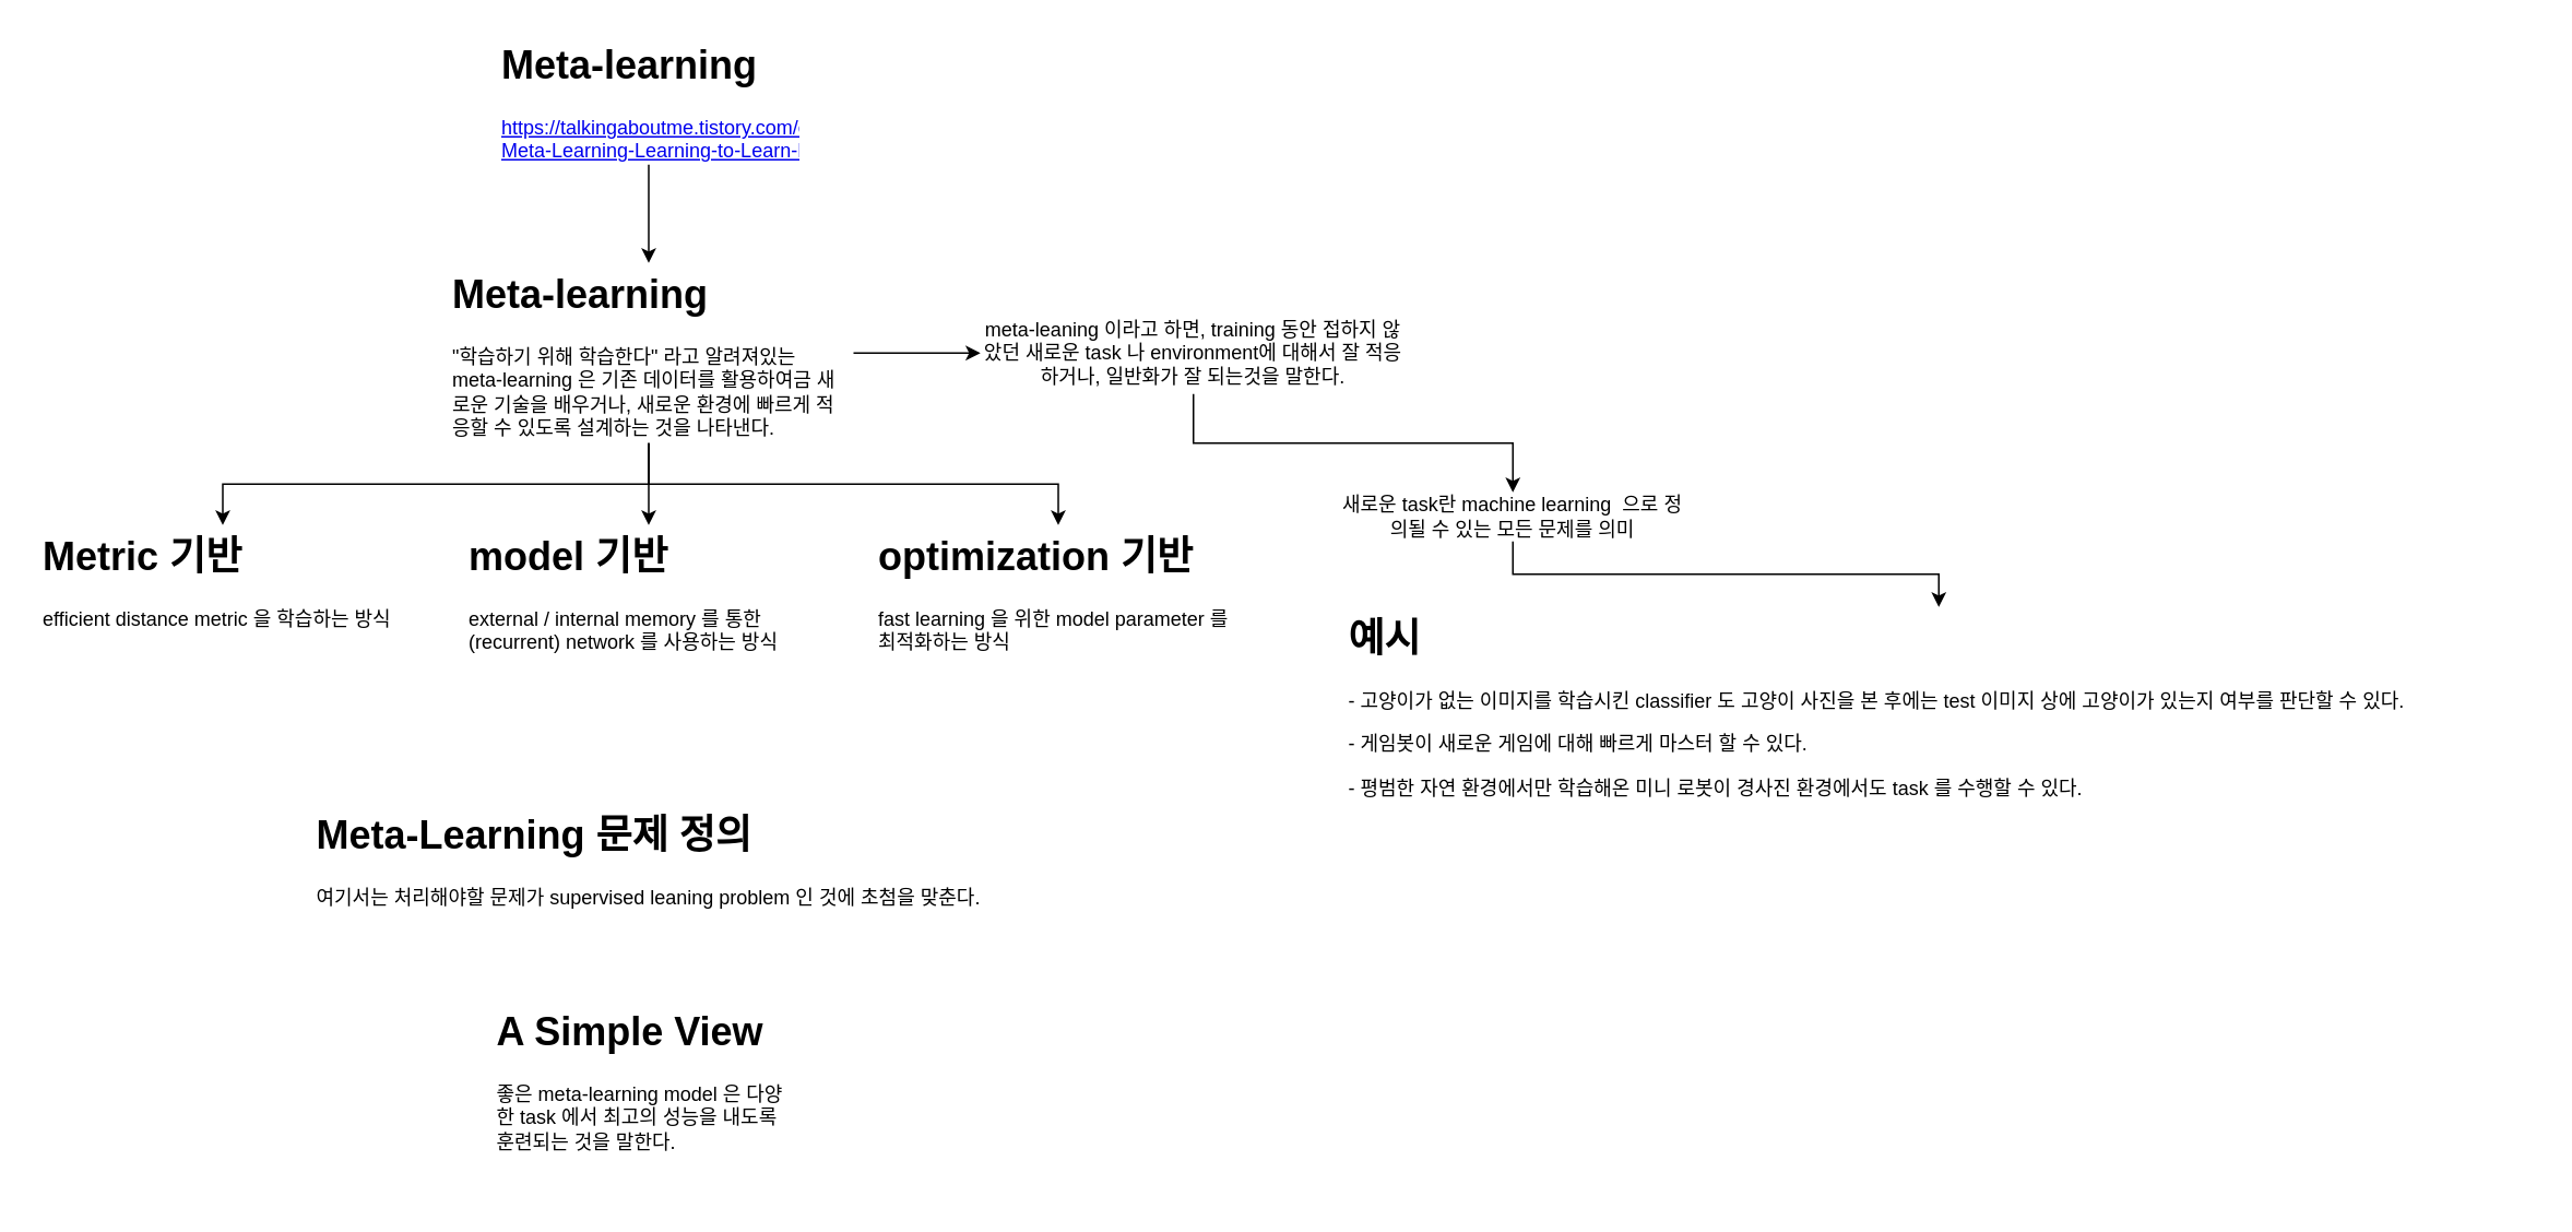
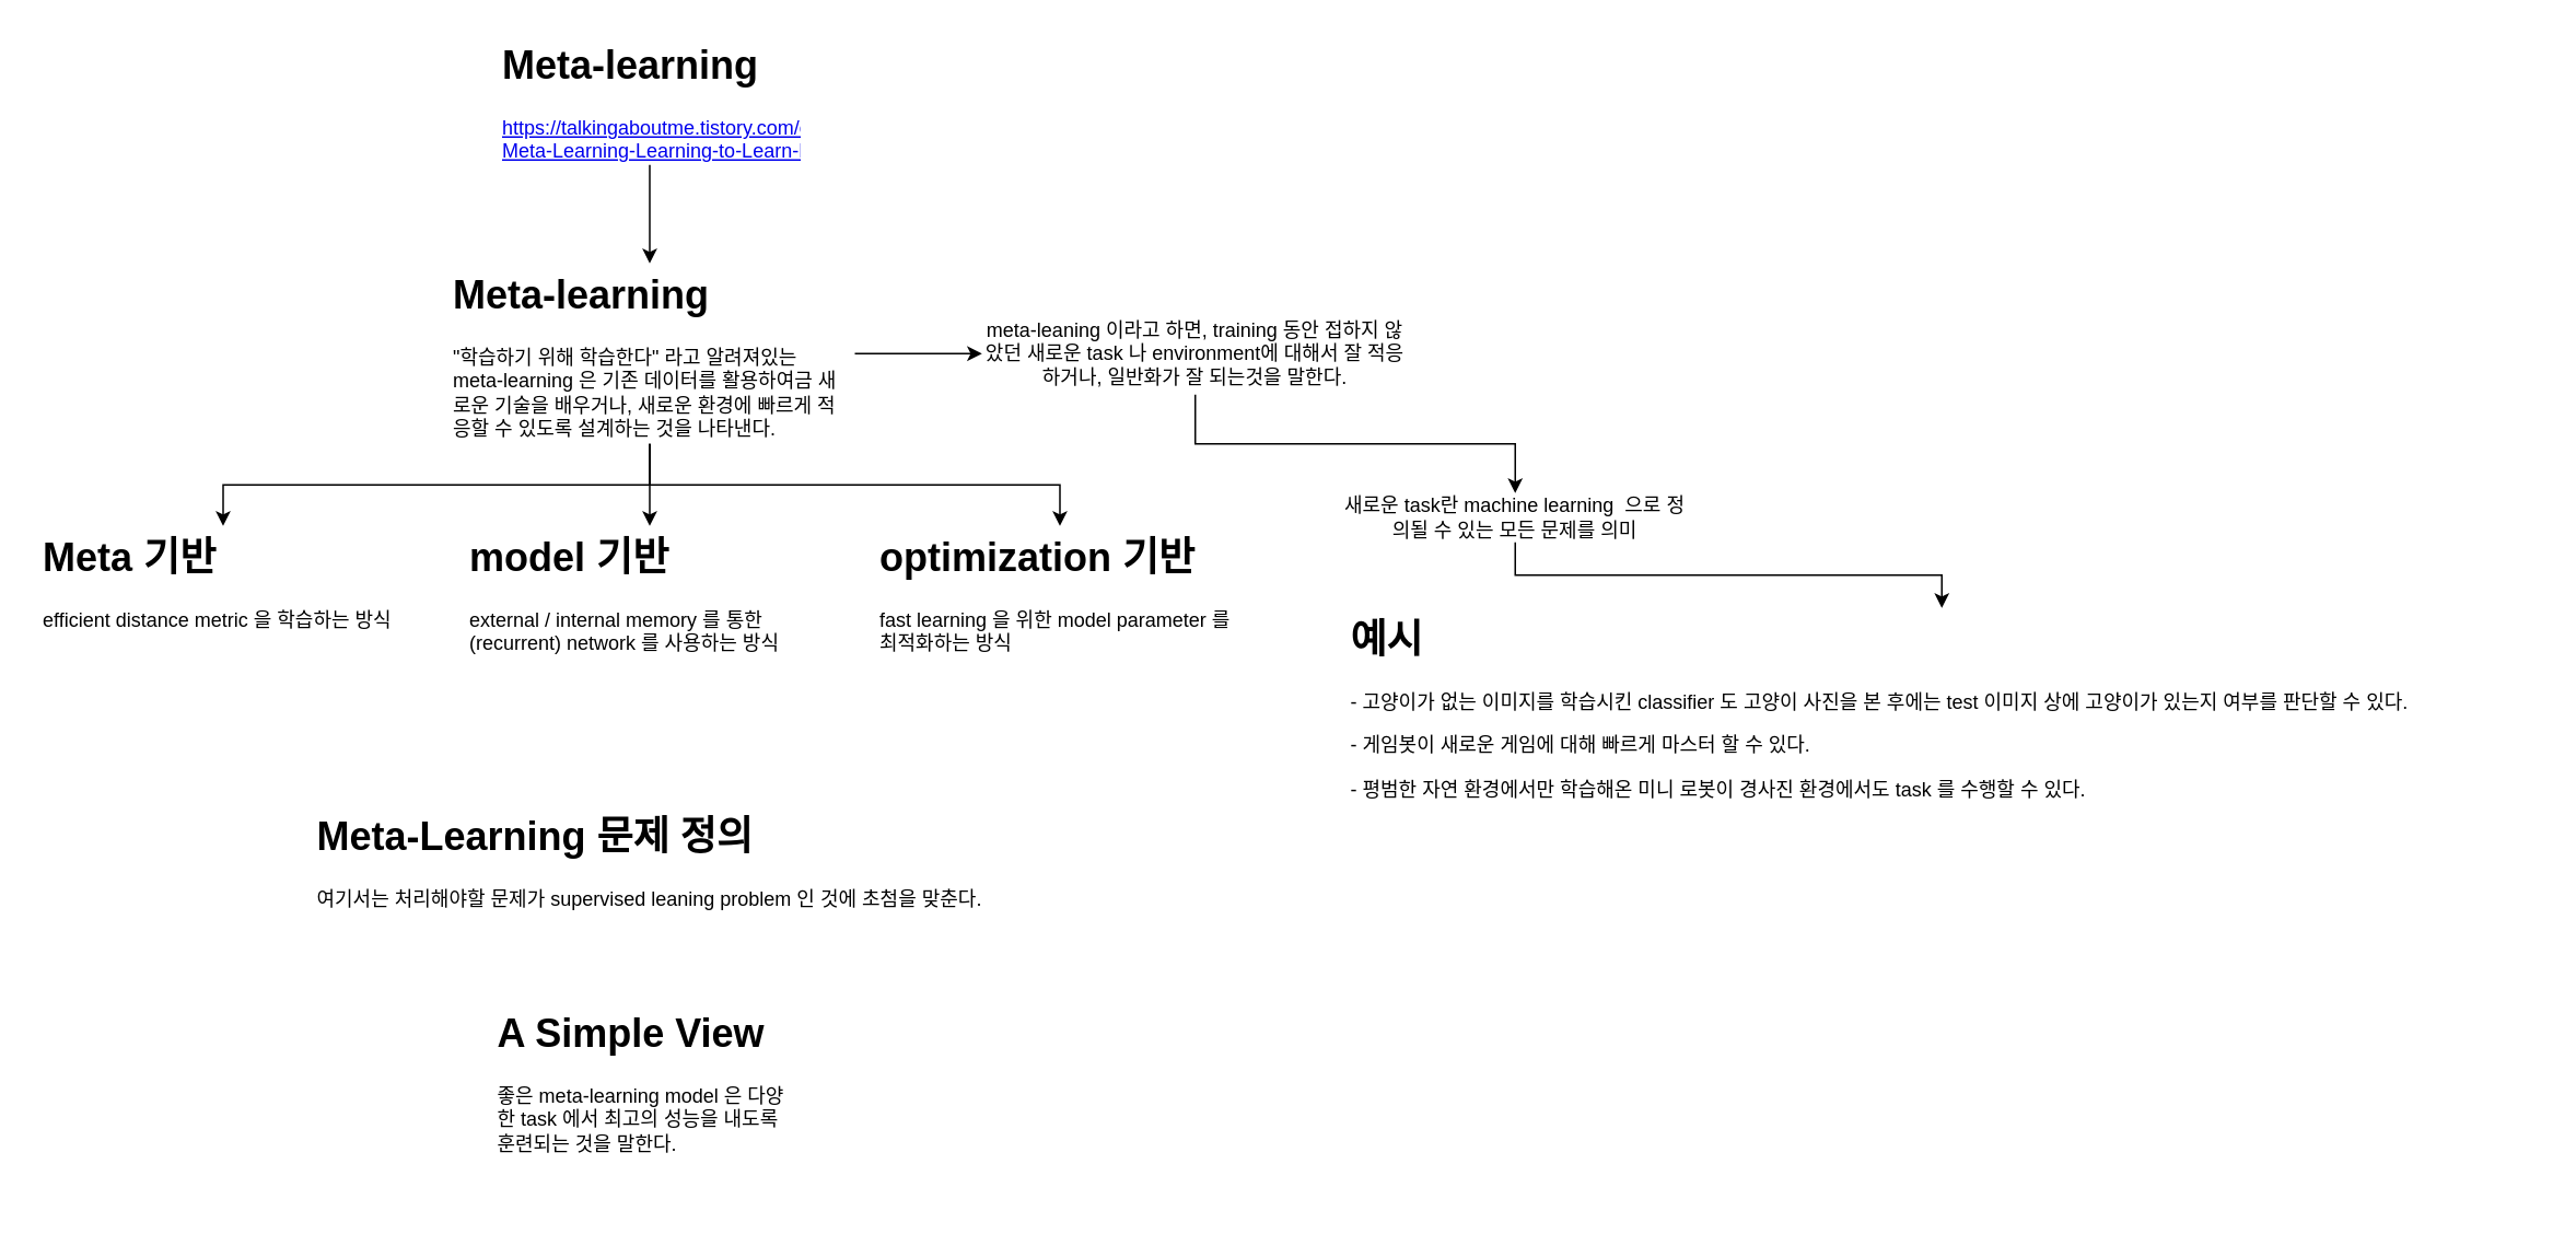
  <mxCell id="0" />
  <mxCell id="1" parent="0" />
  <mxCell id="2" style="edgeStyle=orthogonalEdgeStyle;rounded=0;orthogonalLoop=1;jettySize=auto;html=1;exitX=0.5;exitY=1;exitDx=0;exitDy=0;entryX=0.5;entryY=0;entryDx=0;entryDy=0;" parent="1" source="6" target="7" edge="1"><mxGeometry relative="1" as="geometry" /></mxCell>
  <mxCell id="3" style="edgeStyle=orthogonalEdgeStyle;rounded=0;orthogonalLoop=1;jettySize=auto;html=1;exitX=0.5;exitY=1;exitDx=0;exitDy=0;" parent="1" source="6" target="8" edge="1"><mxGeometry relative="1" as="geometry" /></mxCell>
  <mxCell id="4" style="edgeStyle=orthogonalEdgeStyle;rounded=0;orthogonalLoop=1;jettySize=auto;html=1;exitX=0.5;exitY=1;exitDx=0;exitDy=0;" parent="1" source="6" target="9" edge="1"><mxGeometry relative="1" as="geometry" /></mxCell>
  <mxCell id="5" style="edgeStyle=orthogonalEdgeStyle;rounded=0;orthogonalLoop=1;jettySize=auto;html=1;exitX=1;exitY=0.5;exitDx=0;exitDy=0;entryX=0;entryY=0.5;entryDx=0;entryDy=0;" edge="1" parent="1" source="6" target="13"><mxGeometry relative="1" as="geometry" /></mxCell>
  <mxCell id="6" value="&lt;h1&gt;Meta-learning&lt;/h1&gt;&lt;p&gt;&quot;학습하기 위해 학습한다&quot; 라고 알려져있는 meta-learning 은 기존 데이터를 활용하여금 새로운 기술을 배우거나, 새로운 환경에 빠르게 적응할 수 있도록 설계하는 것을 나타낸다.&lt;/p&gt;" style="text;html=1;strokeColor=none;fillColor=none;spacing=5;spacingTop=-20;whiteSpace=wrap;overflow=hidden;rounded=0;" parent="1" vertex="1"><mxGeometry x="270.5" y="160" width="250" height="110" as="geometry" /></mxCell>
- <mxCell id="7" value="&lt;h1&gt;Metric 기반&lt;/h1&gt;&lt;p&gt;efficient distance metric 을 학습하는 방식&lt;/p&gt;" style="text;html=1;strokeColor=none;fillColor=none;spacing=5;spacingTop=-20;whiteSpace=wrap;overflow=hidden;rounded=0;" parent="1" vertex="1"><mxGeometry x="20.5" y="320" width="230" height="70" as="geometry" /></mxCell>
+ <mxCell id="7" value="&lt;h1&gt;Meta 기반&lt;/h1&gt;&lt;p&gt;efficient distance metric 을 학습하는 방식&lt;/p&gt;" style="text;html=1;strokeColor=none;fillColor=none;spacing=5;spacingTop=-20;whiteSpace=wrap;overflow=hidden;rounded=0;" parent="1" vertex="1"><mxGeometry x="20.5" y="320" width="230" height="70" as="geometry" /></mxCell>
  <mxCell id="8" value="&lt;h1&gt;model 기반&lt;/h1&gt;&lt;p&gt;external / internal memory 를 통한 (recurrent) network 를 사용하는 방식&lt;/p&gt;" style="text;html=1;strokeColor=none;fillColor=none;spacing=5;spacingTop=-20;whiteSpace=wrap;overflow=hidden;rounded=0;" parent="1" vertex="1"><mxGeometry x="280.5" y="320" width="230" height="80" as="geometry" /></mxCell>
  <mxCell id="9" value="&lt;h1&gt;optimization 기반&lt;/h1&gt;&lt;p&gt;fast learning 을 위한 model parameter 를 최적화하는 방식&lt;/p&gt;" style="text;html=1;strokeColor=none;fillColor=none;spacing=5;spacingTop=-20;whiteSpace=wrap;overflow=hidden;rounded=0;" parent="1" vertex="1"><mxGeometry x="530.5" y="320" width="230" height="80" as="geometry" /></mxCell>
  <mxCell id="10" style="edgeStyle=orthogonalEdgeStyle;rounded=0;orthogonalLoop=1;jettySize=auto;html=1;exitX=0.5;exitY=1;exitDx=0;exitDy=0;entryX=0.5;entryY=0;entryDx=0;entryDy=0;" parent="1" source="11" target="6" edge="1"><mxGeometry relative="1" as="geometry" /></mxCell>
  <mxCell id="11" value="&lt;h1&gt;Meta-learning&lt;/h1&gt;&lt;p&gt;&lt;a href=&quot;https://talkingaboutme.tistory.com/entry/DL-Meta-Learning-Learning-to-Learn-Fast&quot;&gt;https://talkingaboutme.tistory.com/entry/DL-Meta-Learning-Learning-to-Learn-Fast&lt;/a&gt;&lt;br&gt;&lt;/p&gt;" style="text;html=1;strokeColor=none;fillColor=none;spacing=5;spacingTop=-20;whiteSpace=wrap;overflow=hidden;rounded=0;" parent="1" vertex="1"><mxGeometry x="300.5" y="20" width="190" height="80" as="geometry" /></mxCell>
  <mxCell id="12" style="edgeStyle=orthogonalEdgeStyle;rounded=0;orthogonalLoop=1;jettySize=auto;html=1;exitX=0.5;exitY=1;exitDx=0;exitDy=0;entryX=0.5;entryY=0;entryDx=0;entryDy=0;" edge="1" parent="1" source="13" target="15"><mxGeometry relative="1" as="geometry" /></mxCell>
  <mxCell id="13" value="meta-leaning 이라고 하면, training 동안 접하지 않았던 새로운 task 나 environment에 대해서 잘 적응하거나, 일반화가 잘 되는것을 말한다." style="text;html=1;strokeColor=none;fillColor=none;align=center;verticalAlign=middle;whiteSpace=wrap;rounded=0;" vertex="1" parent="1"><mxGeometry x="598" y="190" width="260" height="50" as="geometry" /></mxCell>
  <mxCell id="14" style="edgeStyle=orthogonalEdgeStyle;rounded=0;orthogonalLoop=1;jettySize=auto;html=1;exitX=0.5;exitY=1;exitDx=0;exitDy=0;entryX=0.5;entryY=0;entryDx=0;entryDy=0;" edge="1" parent="1" source="15" target="16"><mxGeometry relative="1" as="geometry" /></mxCell>
  <mxCell id="15" value="새로운 task란 machine learning&amp;nbsp; 으로 정의될 수 있는 모든 문제를 의미" style="text;html=1;strokeColor=none;fillColor=none;align=center;verticalAlign=middle;whiteSpace=wrap;rounded=0;" vertex="1" parent="1"><mxGeometry x="818" y="300" width="210" height="30" as="geometry" /></mxCell>
  <mxCell id="16" value="&lt;h1&gt;예시&lt;/h1&gt;&lt;p&gt;- 고양이가 없는 이미지를 학습시킨 classifier 도 고양이 사진을 본 후에는 test 이미지 상에 고양이가 있는지 여부를 판단할 수 있다.&lt;/p&gt;&lt;p&gt;- 게임봇이 새로운 게임에 대해 빠르게 마스터 할 수 있다.&lt;/p&gt;&lt;p&gt;- 평범한 자연 환경에서만 학습해온 미니 로봇이 경사진 환경에서도 task 를 수행할 수 있다.&lt;/p&gt;" style="text;html=1;strokeColor=none;fillColor=none;spacing=5;spacingTop=-20;whiteSpace=wrap;overflow=hidden;rounded=0;" vertex="1" parent="1"><mxGeometry x="818" y="370" width="730" height="120" as="geometry" /></mxCell>
  <mxCell id="17" value="&lt;h1&gt;Meta-Learning 문제 정의&lt;/h1&gt;&lt;p&gt;여기서는 처리해야할 문제가 supervised leaning problem 인 것에 초첨을 맞춘다.&lt;/p&gt;" style="text;html=1;strokeColor=none;fillColor=none;spacing=5;spacingTop=-20;whiteSpace=wrap;overflow=hidden;rounded=0;" vertex="1" parent="1"><mxGeometry x="188" y="490" width="441" height="70" as="geometry" /></mxCell>
  <mxCell id="18" value="&lt;h1&gt;A Simple View&lt;/h1&gt;&lt;p&gt;좋은 meta-learning model 은 다양한 task 에서 최고의 성능을 내도록 훈련되는 것을 말한다.&lt;/p&gt;" style="text;html=1;strokeColor=none;fillColor=none;spacing=5;spacingTop=-20;whiteSpace=wrap;overflow=hidden;rounded=0;" vertex="1" parent="1"><mxGeometry x="298" y="610" width="190" height="120" as="geometry" /></mxCell>
